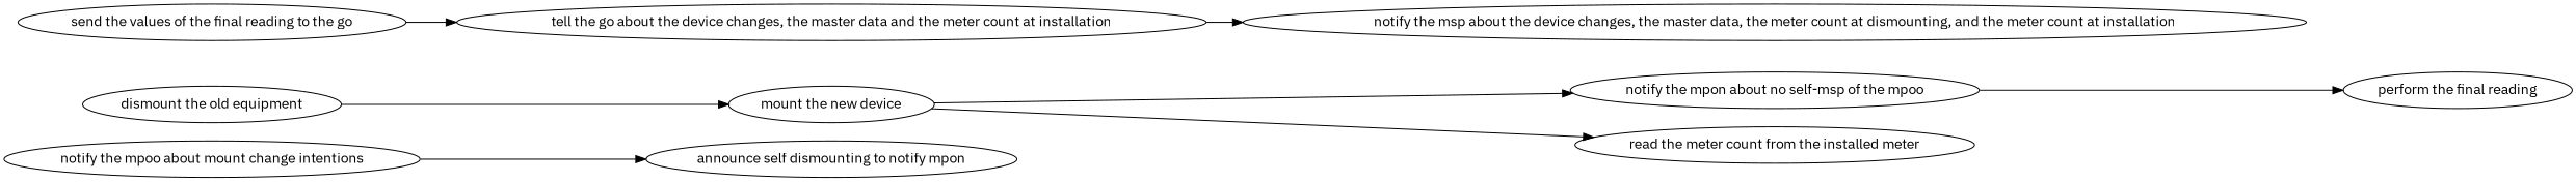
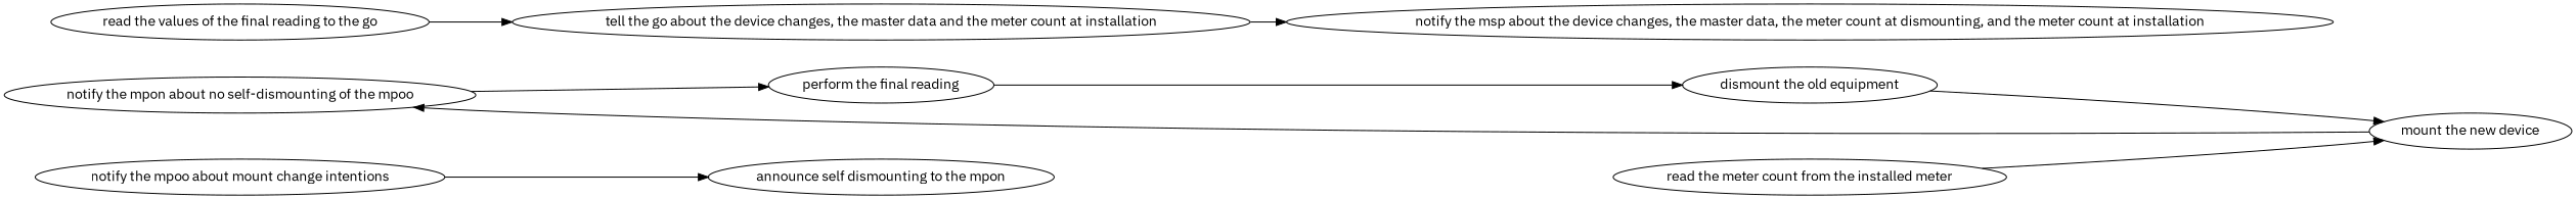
  strict digraph {
    fontname="IBM Plex Sans"
    rankdir=LR
    node [fontname="IBM Plex Sans"]
    edge [attrs="{'type': 'flow', 'label': 'flow'}" fontname="IBM Plex Sans"]
    n1 [attrs="{'type': 'Activity', 'label': 'notify the mpoo about equipment change intentions'}" label="notify the mpoo about mount change intentions"]
-   "announce self dismounting to the mpon" [attrs="{'type': 'Activity', 'label': 'announce self dismounting to the mpon'}" label="announce self dismounting to notify mpon"]
-   "notify the mpon about no self-dismounting of the mpoo" [attrs="{'type': 'Activity', 'label': 'notify the mpon about no self-dismounting of the mpoo'}" label="notify the mpon about no self-msp of the mpoo"]
+   "announce self dismounting to the mpon" [attrs="{'type': 'Activity', 'label': 'announce self dismounting to the mpon'}"]
+   "notify the mpon about no self-dismounting of the mpoo" [attrs="{'type': 'Activity', 'label': 'notify the mpon about no self-dismounting of the mpoo'}"]
    "perform the final reading" [attrs="{'type': 'Activity', 'label': 'perform the final reading'}"]
    "dismount the old equipment" [attrs="{'type': 'Activity', 'label': 'dismount the old equipment'}"]
    "mount the new device" [attrs="{'type': 'Activity', 'label': 'mount the new device'}"]
    "read the meter count from the installed meter" [attrs="{'type': 'Activity', 'label': 'read the meter count from the installed meter'}"]
-   "send the values of the final reading to the go" [attrs="{'type': 'Activity', 'label': 'send the values of the final reading to the go'}"]
+   "send the values of the final reading to the go" [attrs="{'type': 'Activity', 'label': 'send the values of the final reading to the go'}" label="read the values of the final reading to the go"]
    "tell the go about the device changes, the master data and the meter count at installation" [attrs="{'type': 'Activity', 'label': 'tell the go about the device changes, the master data and the meter count at installation'}"]
    "notify the msp about the device changes, the master data, the meter count at dismounting, and the meter count at installation" [attrs="{'type': 'Activity', 'label': 'notify the msp about the device changes, the master data, the meter count at dismounting, and the meter count at installation'}"]
    n1 -> "announce self dismounting to the mpon"
    "notify the mpon about no self-dismounting of the mpoo" -> "perform the final reading"
+   "perform the final reading" -> "dismount the old equipment"
    "dismount the old equipment" -> "mount the new device"
    "mount the new device" -> "notify the mpon about no self-dismounting of the mpoo"
-   "mount the new device" -> "read the meter count from the installed meter"
+   "read the meter count from the installed meter" -> "mount the new device"
    "send the values of the final reading to the go" -> "tell the go about the device changes, the master data and the meter count at installation"
    "tell the go about the device changes, the master data and the meter count at installation" -> "notify the msp about the device changes, the master data, the meter count at dismounting, and the meter count at installation"
  }
